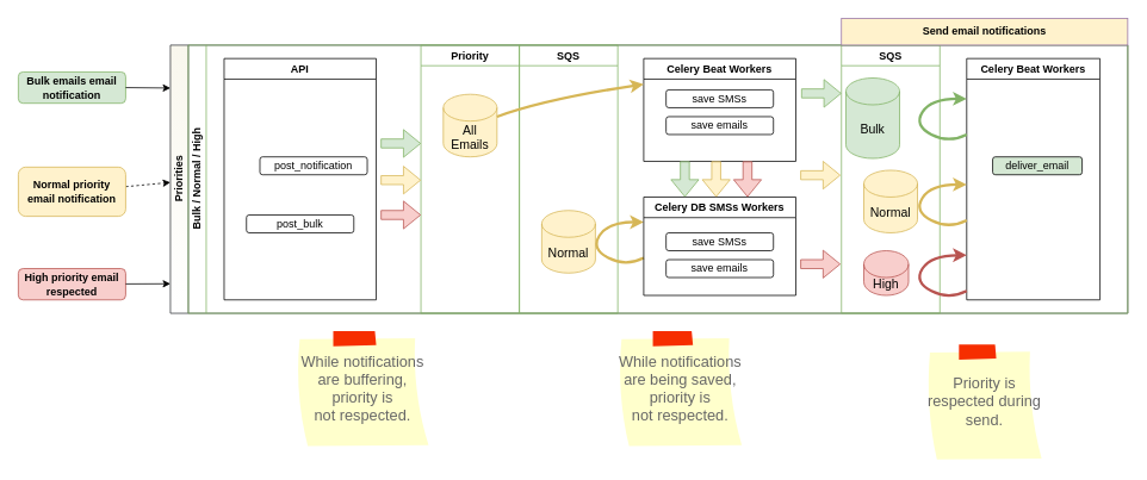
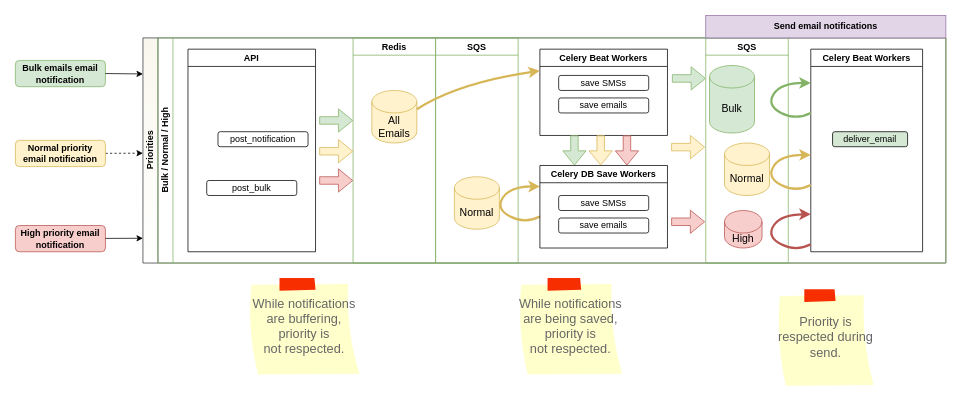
  <mxCell id="0" />
  <mxCell id="1" parent="0" />
  <mxCell id="2" value="Priorities" style="swimlane;html=1;childLayout=stackLayout;resizeParent=1;resizeParentMax=0;horizontal=0;startSize=20;horizontalStack=0;fillColor=#f9f7ed;strokeColor=#36393d;gradientColor=#ffffff;swimlaneFillColor=default;" vertex="1" parent="1"><mxGeometry x="190" y="50" width="1070" height="300" as="geometry"><mxRectangle x="40" y="120" width="30" height="50" as="alternateBounds" /></mxGeometry></mxCell>
  <mxCell id="3" value="" style="edgeStyle=orthogonalEdgeStyle;rounded=0;orthogonalLoop=1;jettySize=auto;html=1;dashed=1;endArrow=none;endFill=0;" edge="1" parent="2"><mxGeometry relative="1" as="geometry" /></mxCell>
  <mxCell id="4" style="edgeStyle=orthogonalEdgeStyle;rounded=0;orthogonalLoop=1;jettySize=auto;html=1;endArrow=classic;endFill=1;" edge="1" parent="2"><mxGeometry relative="1" as="geometry" /></mxCell>
  <mxCell id="5" style="edgeStyle=orthogonalEdgeStyle;rounded=0;orthogonalLoop=1;jettySize=auto;html=1;endArrow=classic;endFill=1;" edge="1" parent="2"><mxGeometry relative="1" as="geometry" /></mxCell>
  <mxCell id="6" style="edgeStyle=orthogonalEdgeStyle;rounded=0;orthogonalLoop=1;jettySize=auto;html=1;endArrow=classic;endFill=1;" edge="1" parent="2"><mxGeometry relative="1" as="geometry"><Array as="points"><mxPoint x="180" y="340" /><mxPoint x="400" y="340" /></Array></mxGeometry></mxCell>
  <mxCell id="7" value="Bulk / Normal / High" style="swimlane;html=1;startSize=20;horizontal=0;fillColor=none;strokeColor=#82b366;swimlaneFillColor=none;" vertex="1" parent="2"><mxGeometry x="20" width="1050" height="300" as="geometry"><mxRectangle x="20" width="740" height="20" as="alternateBounds" /></mxGeometry></mxCell>
  <mxCell id="8" value="API" style="swimlane;" vertex="1" parent="7"><mxGeometry x="40" y="15" width="170" height="270" as="geometry" /></mxCell>
  <mxCell id="9" value="post_notification" style="rounded=1;whiteSpace=wrap;html=1;" vertex="1" parent="8"><mxGeometry x="40" y="110" width="120" height="20" as="geometry" /></mxCell>
  <mxCell id="10" value="post_bulk" style="rounded=1;whiteSpace=wrap;html=1;" vertex="1" parent="8"><mxGeometry x="25" y="175" width="120" height="20" as="geometry" /></mxCell>
  <mxCell id="11" value="SQS" style="swimlane;container=0;fillColor=none;strokeColor=#82b366;" vertex="1" parent="7"><mxGeometry x="730" width="110" height="300" as="geometry" /></mxCell>
  <mxCell id="12" value="Bulk" style="shape=cylinder3;whiteSpace=wrap;html=1;boundedLbl=1;backgroundOutline=1;size=15;labelBackgroundColor=none;fontSize=14;fillColor=#d5e8d4;strokeColor=#82b366;" vertex="1" parent="11"><mxGeometry x="5" y="36.75" width="60" height="90" as="geometry" /></mxCell>
  <mxCell id="13" value="Normal" style="shape=cylinder3;whiteSpace=wrap;html=1;boundedLbl=1;backgroundOutline=1;size=15;labelBackgroundColor=none;fontSize=14;fillColor=#fff2cc;strokeColor=#d6b656;" vertex="1" parent="11"><mxGeometry x="25" y="140" width="60" height="70" as="geometry" /></mxCell>
  <mxCell id="14" value="High" style="shape=cylinder3;whiteSpace=wrap;html=1;boundedLbl=1;backgroundOutline=1;size=15;labelBackgroundColor=none;fontSize=14;fillColor=#f8cecc;strokeColor=#b85450;" vertex="1" parent="11"><mxGeometry x="25" y="230" width="50" height="50" as="geometry" /></mxCell>
  <mxCell id="15" value="Celery Beat Workers" style="swimlane;" vertex="1" parent="7"><mxGeometry x="870" y="15" width="149" height="270" as="geometry" /></mxCell>
  <mxCell id="16" value="deliver_email" style="rounded=1;whiteSpace=wrap;html=1;fillColor=#d5e8d4;" vertex="1" parent="15"><mxGeometry x="29" y="110" width="100" height="20" as="geometry" /></mxCell>
  <mxCell id="17" value="Celery Beat Workers" style="swimlane;" vertex="1" parent="7"><mxGeometry x="509" y="15" width="170" height="115" as="geometry"><mxRectangle x="509" y="15" width="150" height="23" as="alternateBounds" /></mxGeometry></mxCell>
  <mxCell id="18" value="save SMSs" style="rounded=1;whiteSpace=wrap;html=1;" vertex="1" parent="17"><mxGeometry x="25" y="35" width="120" height="20" as="geometry" /></mxCell>
  <mxCell id="19" value="save emails" style="rounded=1;whiteSpace=wrap;html=1;" vertex="1" parent="17"><mxGeometry x="25" y="65" width="120" height="20" as="geometry" /></mxCell>
  <mxCell id="20" value="" style="shape=flexArrow;endArrow=classic;html=1;rounded=0;curved=1;fillColor=#d5e8d4;strokeColor=#82b366;" edge="1" parent="7"><mxGeometry width="50" height="50" relative="1" as="geometry"><mxPoint x="215" y="110" as="sourcePoint" /><mxPoint x="260" y="110" as="targetPoint" /></mxGeometry></mxCell>
- <mxCell id="21" value="Priority" style="swimlane;fillColor=none;strokeColor=#82b366;" vertex="1" parent="7"><mxGeometry x="260" width="110" height="300" as="geometry" /></mxCell>
- <mxCell id="22" value="All Emails" style="shape=cylinder3;whiteSpace=wrap;html=1;boundedLbl=1;backgroundOutline=1;size=15;labelBackgroundColor=none;fontSize=14;fillColor=#fff2cc;strokeColor=#d6b656;" vertex="1" parent="21"><mxGeometry x="25" y="55" width="60" height="70" as="geometry" /></mxCell>
+ <mxCell id="21" value="Redis" style="swimlane;fillColor=none;strokeColor=#82b366;" vertex="1" parent="7"><mxGeometry x="260" width="110" height="300" as="geometry" /></mxCell>
+ <mxCell id="22" value="All Emails" style="shape=cylinder3;whiteSpace=wrap;html=1;boundedLbl=1;backgroundOutline=1;size=15;labelBackgroundColor=none;fontSize=14;fillColor=#fff2cc;strokeColor=#d6b656;" vertex="1" parent="21"><mxGeometry x="25" y="70" width="60" height="70" as="geometry" /></mxCell>
  <mxCell id="23" value="" style="shape=flexArrow;endArrow=classic;html=1;rounded=0;curved=1;fillColor=#d5e8d4;strokeColor=#82b366;" edge="1" parent="7"><mxGeometry width="50" height="50" relative="1" as="geometry"><mxPoint x="685" y="54" as="sourcePoint" /><mxPoint x="730" y="54" as="targetPoint" /></mxGeometry></mxCell>
  <mxCell id="24" value="" style="shape=flexArrow;endArrow=classic;html=1;rounded=0;curved=1;fillColor=#fff2cc;strokeColor=#d6b656;" edge="1" parent="7"><mxGeometry width="50" height="50" relative="1" as="geometry"><mxPoint x="215" y="151" as="sourcePoint" /><mxPoint x="260" y="151" as="targetPoint" /></mxGeometry></mxCell>
  <mxCell id="25" value="" style="shape=flexArrow;endArrow=classic;html=1;rounded=0;curved=1;fillColor=#fff2cc;strokeColor=#d6b656;" edge="1" parent="7"><mxGeometry width="50" height="50" relative="1" as="geometry"><mxPoint x="684" y="145.5" as="sourcePoint" /><mxPoint x="729" y="145.5" as="targetPoint" /></mxGeometry></mxCell>
  <mxCell id="26" value="" style="shape=flexArrow;endArrow=classic;html=1;rounded=0;curved=1;fillColor=#f8cecc;strokeColor=#b85450;" edge="1" parent="7"><mxGeometry width="50" height="50" relative="1" as="geometry"><mxPoint x="215" y="190" as="sourcePoint" /><mxPoint x="260" y="190" as="targetPoint" /></mxGeometry></mxCell>
  <mxCell id="27" value="" style="shape=flexArrow;endArrow=classic;html=1;rounded=0;curved=1;fillColor=#f8cecc;strokeColor=#b85450;" edge="1" parent="7"><mxGeometry width="50" height="50" relative="1" as="geometry"><mxPoint x="684" y="245" as="sourcePoint" /><mxPoint x="729" y="245" as="targetPoint" /></mxGeometry></mxCell>
  <mxCell id="28" value="SQS" style="swimlane;container=0;fillColor=none;strokeColor=#82b366;" vertex="1" parent="7"><mxGeometry x="370" width="110" height="300" as="geometry" /></mxCell>
  <mxCell id="29" value="Normal" style="shape=cylinder3;whiteSpace=wrap;html=1;boundedLbl=1;backgroundOutline=1;size=15;labelBackgroundColor=none;fontSize=14;fillColor=#fff2cc;strokeColor=#d6b656;" vertex="1" parent="28"><mxGeometry x="25" y="185" width="60" height="70" as="geometry" /></mxCell>
  <mxCell id="30" value="" style="curved=1;endArrow=classic;html=1;rounded=0;fillColor=#fff2cc;strokeColor=#d6b656;strokeWidth=3;" edge="1" parent="28"><mxGeometry width="50" height="50" relative="1" as="geometry"><mxPoint x="139" y="238" as="sourcePoint" /><mxPoint x="139" y="198" as="targetPoint" /><Array as="points"><mxPoint x="119" y="248" /><mxPoint x="80" y="228" /><mxPoint x="99" y="198" /></Array></mxGeometry></mxCell>
- <mxCell id="31" value="Celery DB SMSs Workers" style="swimlane;" vertex="1" parent="7"><mxGeometry x="509" y="170" width="170" height="110" as="geometry"><mxRectangle x="509" y="15" width="150" height="23" as="alternateBounds" /></mxGeometry></mxCell>
+ <mxCell id="31" value="Celery DB Save Workers" style="swimlane;" vertex="1" parent="7"><mxGeometry x="509" y="170" width="170" height="110" as="geometry"><mxRectangle x="509" y="15" width="150" height="23" as="alternateBounds" /></mxGeometry></mxCell>
  <mxCell id="32" value="save SMSs" style="rounded=1;whiteSpace=wrap;html=1;" vertex="1" parent="31"><mxGeometry x="25" y="40" width="120" height="20" as="geometry" /></mxCell>
  <mxCell id="33" value="save emails" style="rounded=1;whiteSpace=wrap;html=1;" vertex="1" parent="31"><mxGeometry x="25" y="70" width="120" height="20" as="geometry" /></mxCell>
  <mxCell id="34" value="" style="curved=1;endArrow=classic;html=1;rounded=0;strokeWidth=3;fillColor=#fff2cc;strokeColor=#d6b656;exitX=1;exitY=0;exitDx=0;exitDy=25;exitPerimeter=0;entryX=0;entryY=0.25;entryDx=0;entryDy=0;" edge="1" parent="7" source="22" target="17"><mxGeometry width="50" height="50" relative="1" as="geometry"><mxPoint x="340" y="120" as="sourcePoint" /><mxPoint x="510" y="115" as="targetPoint" /><Array as="points"><mxPoint x="400" y="60" /></Array></mxGeometry></mxCell>
  <mxCell id="35" value="" style="shape=flexArrow;endArrow=classic;html=1;rounded=0;fillColor=#fff2cc;strokeColor=#d6b656;" edge="1" parent="7"><mxGeometry width="50" height="50" relative="1" as="geometry"><mxPoint x="590" y="130" as="sourcePoint" /><mxPoint x="590" y="170" as="targetPoint" /></mxGeometry></mxCell>
  <mxCell id="36" value="" style="rounded=0;orthogonalLoop=1;jettySize=auto;html=1;entryX=0;entryY=0.512;entryDx=0;entryDy=0;entryPerimeter=0;dashed=1;" edge="1" parent="1" source="37" target="2"><mxGeometry relative="1" as="geometry"><mxPoint x="190" y="160" as="targetPoint" /></mxGeometry></mxCell>
- <mxCell id="37" value="&lt;b&gt;Normal priority email notification&lt;/b&gt;" style="rounded=1;whiteSpace=wrap;html=1;fillColor=#fff2cc;strokeColor=#d6b656;" vertex="1" parent="1"><mxGeometry x="20" y="186.5" width="120" height="55" as="geometry" /></mxCell>
- <mxCell id="38" value="&lt;b&gt;High priority email respected&lt;/b&gt;" style="rounded=1;whiteSpace=wrap;html=1;fillColor=#f8cecc;strokeColor=#b85450;" vertex="1" parent="1"><mxGeometry x="20" y="300" width="120" height="35" as="geometry" /></mxCell>
+ <mxCell id="37" value="&lt;b&gt;Normal priority email notification&lt;/b&gt;" style="rounded=1;whiteSpace=wrap;html=1;fillColor=#fff2cc;strokeColor=#d6b656;" vertex="1" parent="1"><mxGeometry x="20" y="186.5" width="120" height="35" as="geometry" /></mxCell>
+ <mxCell id="38" value="&lt;b&gt;High priority email notification&lt;/b&gt;" style="rounded=1;whiteSpace=wrap;html=1;fillColor=#f8cecc;strokeColor=#b85450;" vertex="1" parent="1"><mxGeometry x="20" y="300" width="120" height="35" as="geometry" /></mxCell>
  <mxCell id="39" value="&lt;b&gt;Bulk emails email notification&lt;/b&gt;" style="rounded=1;whiteSpace=wrap;html=1;labelBackgroundColor=none;fillColor=#d5e8d4;strokeColor=#82b366;" vertex="1" parent="1"><mxGeometry x="20" y="80" width="120" height="35" as="geometry" /></mxCell>
  <mxCell id="40" value="" style="rounded=0;orthogonalLoop=1;jettySize=auto;html=1;exitX=1;exitY=0.5;exitDx=0;exitDy=0;" edge="1" parent="1" source="39"><mxGeometry relative="1" as="geometry"><mxPoint x="200" y="100.5" as="sourcePoint" /><mxPoint x="190" y="98" as="targetPoint" /></mxGeometry></mxCell>
- <mxCell id="41" value="Send email notifications" style="rounded=0;whiteSpace=wrap;html=1;fillColor=#fff2cc;strokeColor=#9673a6;fontStyle=1;" vertex="1" parent="1"><mxGeometry x="940" y="20" width="320" height="30" as="geometry" /></mxCell>
+ <mxCell id="41" value="Send email notifications" style="rounded=0;whiteSpace=wrap;html=1;fillColor=#e1d5e7;strokeColor=#9673a6;fontStyle=1" vertex="1" parent="1"><mxGeometry x="940" y="20" width="320" height="30" as="geometry" /></mxCell>
  <mxCell id="42" value="" style="rounded=0;orthogonalLoop=1;jettySize=auto;html=1;entryX=0;entryY=0.512;entryDx=0;entryDy=0;entryPerimeter=0;" edge="1" parent="1"><mxGeometry relative="1" as="geometry"><mxPoint x="190" y="317" as="targetPoint" /><mxPoint x="140" y="317.182" as="sourcePoint" /></mxGeometry></mxCell>
  <mxCell id="43" value="" style="curved=1;endArrow=classic;html=1;rounded=0;fillColor=#d5e8d4;strokeColor=#82b366;strokeWidth=3;" edge="1" parent="1"><mxGeometry width="50" height="50" relative="1" as="geometry"><mxPoint x="1080" y="150" as="sourcePoint" /><mxPoint x="1080" y="110" as="targetPoint" /><Array as="points"><mxPoint x="1060" y="160" /><mxPoint x="1021" y="140" /><mxPoint x="1040" y="110" /></Array></mxGeometry></mxCell>
  <mxCell id="44" value="" style="curved=1;endArrow=classic;html=1;rounded=0;fillColor=#fff2cc;strokeColor=#d6b656;strokeWidth=3;" edge="1" parent="1"><mxGeometry width="50" height="50" relative="1" as="geometry"><mxPoint x="1080" y="246" as="sourcePoint" /><mxPoint x="1080" y="206" as="targetPoint" /><Array as="points"><mxPoint x="1060" y="256" /><mxPoint x="1021" y="236" /><mxPoint x="1040" y="206" /></Array></mxGeometry></mxCell>
  <mxCell id="45" value="" style="curved=1;endArrow=classic;html=1;rounded=0;fillColor=#f8cecc;strokeColor=#b85450;strokeWidth=3;" edge="1" parent="1"><mxGeometry width="50" height="50" relative="1" as="geometry"><mxPoint x="1080" y="325" as="sourcePoint" /><mxPoint x="1080" y="285" as="targetPoint" /><Array as="points"><mxPoint x="1060" y="335" /><mxPoint x="1021" y="315" /><mxPoint x="1040" y="285" /></Array></mxGeometry></mxCell>
  <mxCell id="46" value="Priority is respected during send." style="strokeWidth=1;shadow=0;dashed=0;align=center;html=1;shape=mxgraph.mockup.text.stickyNote2;fontColor=#666666;mainText=;fontSize=17;whiteSpace=wrap;fillColor=#ffffcc;strokeColor=#F62E00;" vertex="1" parent="1"><mxGeometry x="1035" y="385" width="130" height="130" as="geometry" /></mxCell>
  <mxCell id="47" value="&lt;font style=&quot;font-size: 17px;&quot;&gt;While notifications are buffering, priority is &lt;br&gt;not respected.&lt;/font&gt;" style="strokeWidth=1;shadow=0;dashed=0;align=center;html=1;shape=mxgraph.mockup.text.stickyNote2;fontColor=#666666;mainText=;fontSize=17;whiteSpace=wrap;fillColor=#ffffcc;strokeColor=#F62E00;" vertex="1" parent="1"><mxGeometry x="330" y="370" width="150" height="130" as="geometry" /></mxCell>
  <mxCell id="48" value="While notifications are being saved, priority is&lt;br&gt;not respected." style="strokeWidth=1;shadow=0;dashed=0;align=center;html=1;shape=mxgraph.mockup.text.stickyNote2;fontColor=#666666;mainText=;fontSize=17;whiteSpace=wrap;fillColor=#ffffcc;strokeColor=#F62E00;" vertex="1" parent="1"><mxGeometry x="690" y="370" width="140" height="130" as="geometry" /></mxCell>
  <mxCell id="49" value="" style="shape=flexArrow;endArrow=classic;html=1;rounded=0;fillColor=#f8cecc;strokeColor=#b85450;" edge="1" parent="1"><mxGeometry width="50" height="50" relative="1" as="geometry"><mxPoint x="835" y="180" as="sourcePoint" /><mxPoint x="835" y="220" as="targetPoint" /></mxGeometry></mxCell>
  <mxCell id="50" value="" style="shape=flexArrow;endArrow=classic;html=1;rounded=0;fillColor=#d5e8d4;strokeColor=#82b366;" edge="1" parent="1"><mxGeometry width="50" height="50" relative="1" as="geometry"><mxPoint x="765" y="180" as="sourcePoint" /><mxPoint x="765" y="220" as="targetPoint" /></mxGeometry></mxCell>
